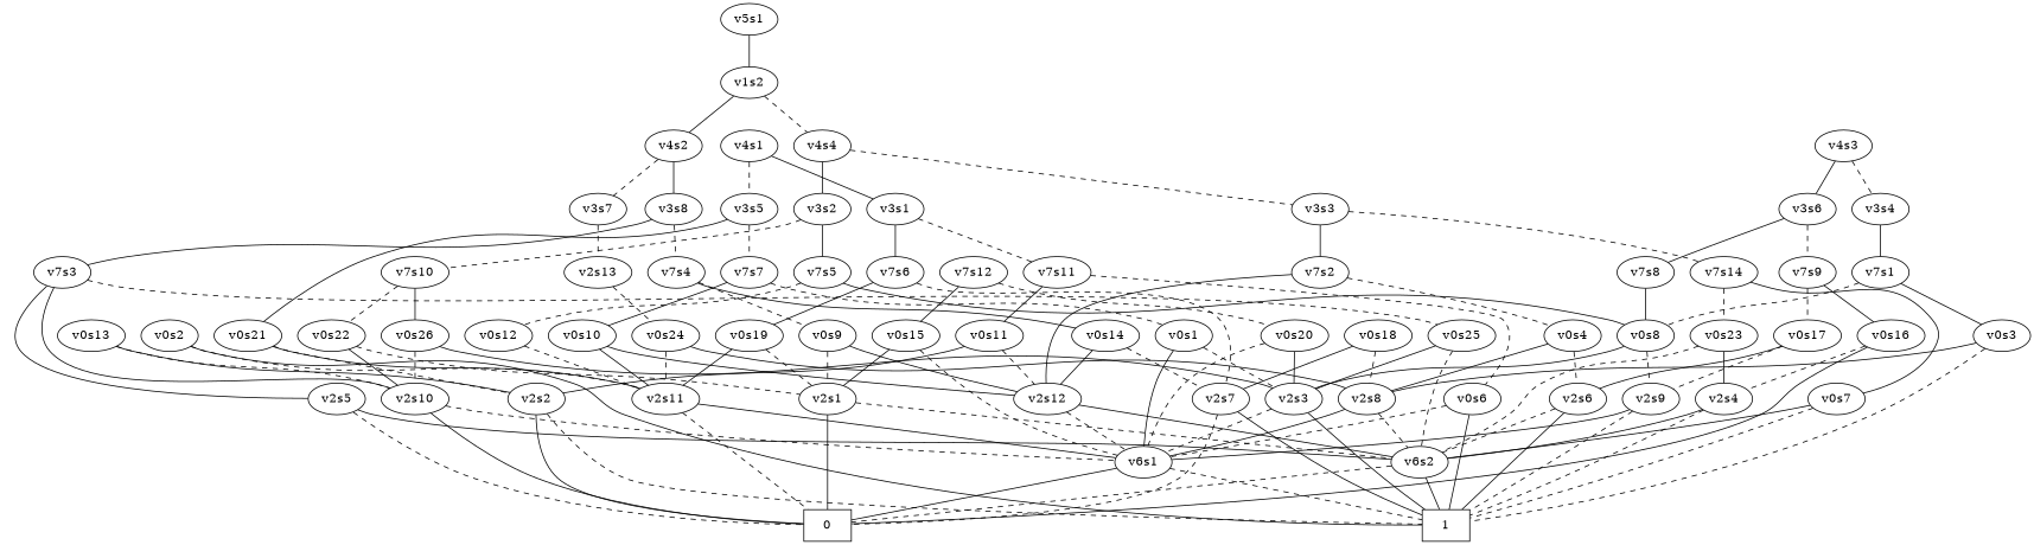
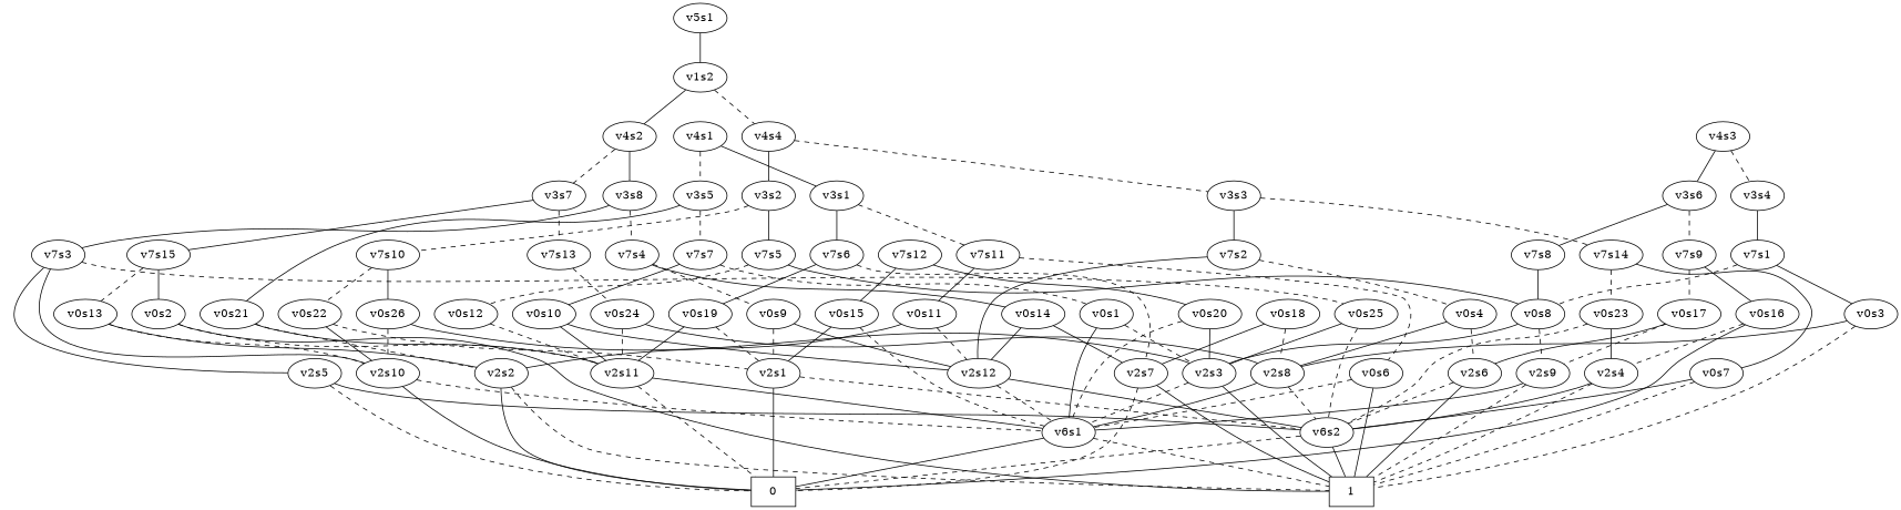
  graph {
    edge [style=solid]
    n1 [label=v5s1]
    n2 [label=v1s2]
    n3 [label=v4s2]
    n4 [label=v4s4]
    n5 [label=v3s8]
    n6 [label=v3s7]
    n7 [label=v3s2]
    n8 [label=v3s3]
    n9 [label=v4s1]
    n10 [label=v3s1]
    n11 [label=v3s5]
    n12 [label=v4s3]
    n13 [label=v3s6]
    n14 [label=v3s4]
    n15 [label=v7s3]
    n16 [label=v7s4]
-   n18 [label=v2s13]
+   n17 [label=v7s15]
+   n18 [label=v7s13]
    n19 [label=v7s5]
    n20 [label=v7s10]
    n21 [label=v7s2]
    n22 [label=v7s14]
    n23 [label=v2s10]
    n24 [label=v0s25]
    n25 [label=v2s5]
    n26 [label=v0s14]
    n27 [label=v0s9]
    n28 [label=v0s2]
    n29 [label=v0s13]
    n30 [label=v0s24]
    n31 [label=0 shape=box]
    n32 [label=v6s1]
    n33 [label=v2s3]
    n34 [label=v6s2]
    n35 [label=v2s12]
    n36 [label=v2s7]
    n37 [label=v2s1]
    n38 [label=1 shape=box]
    n39 [label=v2s11]
    n40 [label=v2s2]
    n41 [label=v2s8]
    n42 [label=v0s8]
    n43 [label=v0s12]
    n44 [label=v0s26]
    n45 [label=v0s22]
    n46 [label=v0s4]
    n47 [label=v0s7]
    n48 [label=v0s23]
    n49 [label=v2s9]
    n50 [label=v2s6]
    n51 [label=v2s4]
    n52 [label=v7s6]
    n53 [label=v7s11]
    n54 [label=v0s21]
    n55 [label=v7s7]
    n56 [label=v7s8]
    n57 [label=v7s9]
    n58 [label=v7s1]
    n59 [label=v0s19]
    n60 [label=v0s11]
    n61 [label=v0s6]
    n62 [label=v0s10]
    n63 [label=v0s1]
    n64 [label=v0s16]
    n65 [label=v0s17]
    n66 [label=v0s3]
    n67 [label=v7s12]
    n68 [label=v0s15]
    n69 [label=v0s20]
    n70 [label=v0s18]
    n1 -- n2
    n2 -- n3
    n2 -- n4 [style=dashed]
    n3 -- n5
    n3 -- n6 [style=dashed]
    n4 -- n7
    n4 -- n8 [style=dashed]
    n5 -- n15
    n5 -- n16 [style=dashed]
+   n6 -- n17
    n6 -- n18 [style=dashed]
    n7 -- n19
    n7 -- n20 [style=dashed]
    n8 -- n21
    n8 -- n22 [style=dashed]
    n9 -- n10
    n9 -- n11 [style=dashed]
    n10 -- n52
    n10 -- n53 [style=dashed]
    n11 -- n54
    n11 -- n55 [style=dashed]
    n12 -- n13
    n12 -- n14 [style=dashed]
    n13 -- n56
    n13 -- n57 [style=dashed]
    n14 -- n58
    n15 -- n23
    n15 -- n24 [style=dashed]
    n15 -- n25
    n16 -- n26
    n16 -- n27 [style=dashed]
+   n17 -- n28
+   n17 -- n29 [style=dashed]
    n18 -- n30 [style=dashed]
    n19 -- n42
    n19 -- n43 [style=dashed]
    n20 -- n44
    n20 -- n45 [style=dashed]
    n21 -- n35
    n21 -- n46 [style=dashed]
    n22 -- n47
    n22 -- n48 [style=dashed]
    n23 -- n31
    n23 -- n32 [style=dashed]
    n24 -- n33
    n24 -- n34 [style=dashed]
    n25 -- n31 [style=dashed]
    n25 -- n34
    n26 -- n35
-   n26 -- n36 [style=dashed]
+   n26 -- n36
    n27 -- n35
    n27 -- n37 [style=dashed]
    n28 -- n38
    n28 -- n39 [style=dashed]
    n29 -- n23 [style=dashed]
    n29 -- n40
    n30 -- n39 [style=dashed]
    n30 -- n41
    n32 -- n31
    n32 -- n38 [style=dashed]
    n33 -- n32 [style=dashed]
    n33 -- n38
    n34 -- n31 [style=dashed]
    n34 -- n38
    n35 -- n32 [style=dashed]
    n35 -- n34
    n36 -- n31 [style=dashed]
    n36 -- n38
    n37 -- n31
    n37 -- n34 [style=dashed]
    n39 -- n31 [style=dashed]
    n39 -- n32
    n40 -- n31
    n40 -- n38 [style=dashed]
    n41 -- n32
    n41 -- n34 [style=dashed]
    n42 -- n33
    n42 -- n49 [style=dashed]
    n43 -- n39 [style=dashed]
    n44 -- n23 [style=dashed]
    n44 -- n33
    n45 -- n23
    n45 -- n37 [style=dashed]
    n46 -- n41
    n46 -- n50 [style=dashed]
    n47 -- n34
    n47 -- n38 [style=dashed]
    n48 -- n34 [style=dashed]
    n48 -- n51
    n49 -- n32
    n49 -- n38 [style=dashed]
    n50 -- n34 [style=dashed]
    n50 -- n38
    n51 -- n34
    n51 -- n38 [style=dashed]
    n52 -- n36 [style=dashed]
    n52 -- n59
    n53 -- n60
    n53 -- n61 [style=dashed]
    n54 -- n39
    n54 -- n40 [style=dashed]
    n55 -- n62
    n55 -- n63 [style=dashed]
    n56 -- n42
    n57 -- n64
    n57 -- n65 [style=dashed]
    n58 -- n42 [style=dashed]
    n58 -- n66
    n59 -- n37 [style=dashed]
    n59 -- n39
    n60 -- n35 [style=dashed]
    n60 -- n40
    n61 -- n32 [style=dashed]
    n61 -- n38
    n62 -- n35
    n62 -- n39
    n63 -- n32
    n63 -- n33 [style=dashed]
    n64 -- n31
    n64 -- n51 [style=dashed]
    n65 -- n49 [style=dashed]
    n65 -- n50
    n66 -- n38 [style=dashed]
    n66 -- n41
    n67 -- n68
-   n67 -- n69 [style=dashed]
+   n67 -- n69
    n68 -- n32 [style=dashed]
    n68 -- n37
    n69 -- n32 [style=dashed]
    n69 -- n33
    n70 -- n36
    n70 -- n41 [style=dashed]
  }
